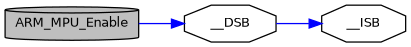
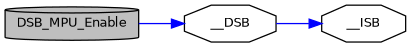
  digraph {
    rankdir=LR
    node [color=black fillcolor=white fontname=Helvetica fontsize=10 shape=octagon style=filled]
    edge [color=blue fontname=Helvetica fontsize=10 labelfontname=Helvetica labelfontsize=10 style=solid]
-   n1 [fillcolor=grey75 fontcolor=black height=0.2 label=ARM_MPU_Enable shape=cylinder width=0.4]
+   n1 [fillcolor=grey75 fontcolor=black height=0.2 label=DSB_MPU_Enable shape=cylinder width=0.4]
    n2 [height=0.2 label=__DSB width=0.4]
    n3 [height=0.2 label=__ISB width=0.4]
    n1 -> n2
    n2 -> n3
  }
